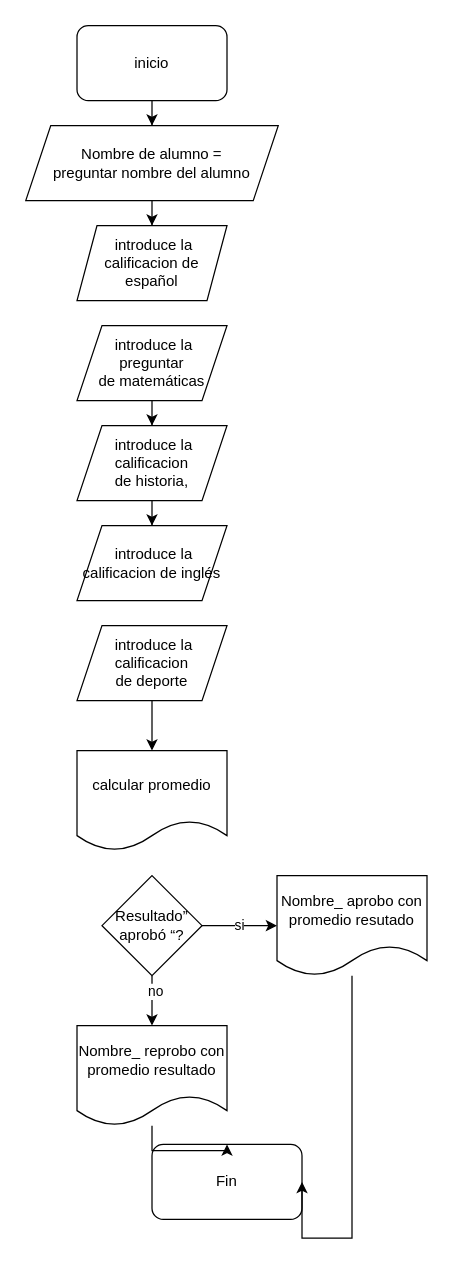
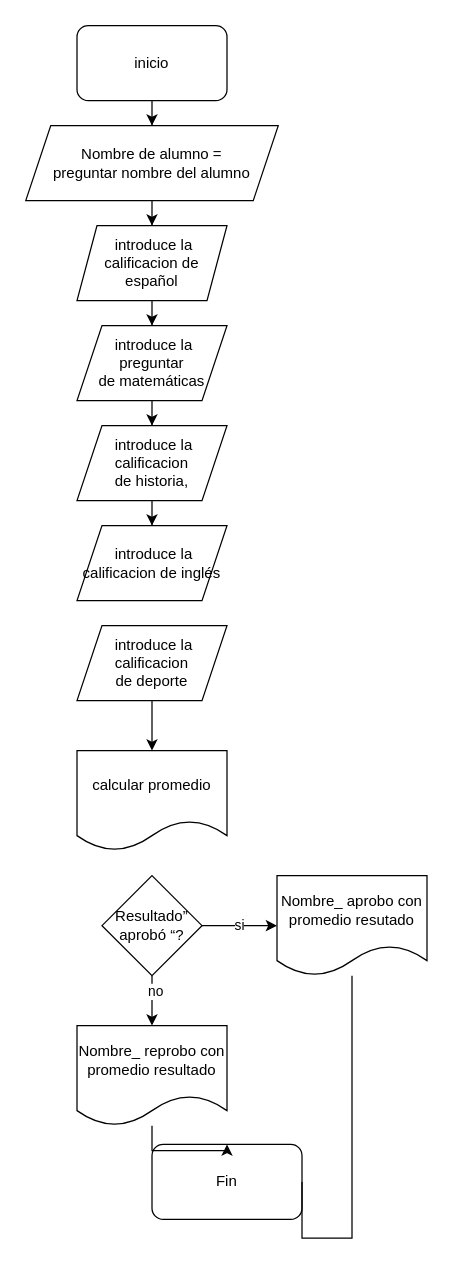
  <mxCell id="0" />
  <mxCell id="1" parent="0" />
  <mxCell id="2" value="" style="edgeStyle=orthogonalEdgeStyle;rounded=0;orthogonalLoop=1;jettySize=auto;html=1;" edge="1" parent="1" source="3" target="5"><mxGeometry relative="1" as="geometry" /></mxCell>
  <mxCell id="3" value="inicio" style="rounded=1;whiteSpace=wrap;html=1;" vertex="1" parent="1"><mxGeometry x="61" y="20" width="120" height="60" as="geometry" /></mxCell>
  <mxCell id="4" value="" style="edgeStyle=orthogonalEdgeStyle;rounded=0;orthogonalLoop=1;jettySize=auto;html=1;" edge="1" parent="1" source="5" target="8"><mxGeometry relative="1" as="geometry" /></mxCell>
  <mxCell id="5" value="Nombre de alumno = &lt;br&gt;preguntar nombre del alumno" style="shape=parallelogram;perimeter=parallelogramPerimeter;whiteSpace=wrap;html=1;fixedSize=1;" vertex="1" parent="1"><mxGeometry x="20" y="100" width="202" height="60" as="geometry" /></mxCell>
  <mxCell id="6" value="Fin" style="rounded=1;whiteSpace=wrap;html=1;" vertex="1" parent="1"><mxGeometry x="121" y="915" width="120" height="60" as="geometry" /></mxCell>
+ <mxCell id="7" value="" style="edgeStyle=orthogonalEdgeStyle;rounded=0;orthogonalLoop=1;jettySize=auto;html=1;" edge="1" parent="1" source="8" target="11"><mxGeometry relative="1" as="geometry" /></mxCell>
  <mxCell id="8" value="&amp;nbsp;introduce la calificacion de español" style="shape=parallelogram;perimeter=parallelogramPerimeter;whiteSpace=wrap;html=1;fixedSize=1;size=16;" vertex="1" parent="1"><mxGeometry x="61" y="180" width="120" height="60" as="geometry" /></mxCell>
  <mxCell id="9" value="calcular promedio" style="shape=document;whiteSpace=wrap;html=1;boundedLbl=1;" vertex="1" parent="1"><mxGeometry x="61" y="600" width="120" height="80" as="geometry" /></mxCell>
  <mxCell id="10" value="" style="edgeStyle=orthogonalEdgeStyle;rounded=0;orthogonalLoop=1;jettySize=auto;html=1;" edge="1" parent="1" source="11" target="13"><mxGeometry relative="1" as="geometry" /></mxCell>
  <mxCell id="11" value="&amp;nbsp;introduce la preguntar de&amp;nbsp;&lt;span style=&quot;background-color: initial;&quot;&gt;matemáticas&lt;br&gt;&lt;/span&gt;" style="shape=parallelogram;perimeter=parallelogramPerimeter;whiteSpace=wrap;html=1;fixedSize=1;" vertex="1" parent="1"><mxGeometry x="61" y="260" width="120" height="60" as="geometry" /></mxCell>
  <mxCell id="12" value="" style="edgeStyle=orthogonalEdgeStyle;rounded=0;orthogonalLoop=1;jettySize=auto;html=1;" edge="1" parent="1" source="13" target="14"><mxGeometry relative="1" as="geometry" /></mxCell>
  <mxCell id="13" value="&amp;nbsp;introduce la calificacion de&amp;nbsp;&lt;span style=&quot;background-color: initial;&quot;&gt;historia,&lt;br&gt;&lt;/span&gt;" style="shape=parallelogram;perimeter=parallelogramPerimeter;whiteSpace=wrap;html=1;fixedSize=1;" vertex="1" parent="1"><mxGeometry x="61" y="340" width="120" height="60" as="geometry" /></mxCell>
  <mxCell id="14" value="&amp;nbsp;introduce la calificacion de&amp;nbsp;inglés&lt;span style=&quot;background-color: initial;&quot;&gt;&lt;br&gt;&lt;/span&gt;" style="shape=parallelogram;perimeter=parallelogramPerimeter;whiteSpace=wrap;html=1;fixedSize=1;" vertex="1" parent="1"><mxGeometry x="61" y="420" width="120" height="60" as="geometry" /></mxCell>
  <mxCell id="15" value="" style="edgeStyle=orthogonalEdgeStyle;rounded=0;orthogonalLoop=1;jettySize=auto;html=1;" edge="1" parent="1" source="16" target="9"><mxGeometry relative="1" as="geometry" /></mxCell>
  <mxCell id="16" value="&amp;nbsp;introduce la calificacion de&amp;nbsp;deporte" style="shape=parallelogram;perimeter=parallelogramPerimeter;whiteSpace=wrap;html=1;fixedSize=1;" vertex="1" parent="1"><mxGeometry x="61" y="500" width="120" height="60" as="geometry" /></mxCell>
  <mxCell id="17" value="si" style="edgeStyle=orthogonalEdgeStyle;rounded=0;orthogonalLoop=1;jettySize=auto;html=1;" edge="1" parent="1" source="20" target="22"><mxGeometry relative="1" as="geometry" /></mxCell>
  <mxCell id="18" value="" style="edgeStyle=orthogonalEdgeStyle;rounded=0;orthogonalLoop=1;jettySize=auto;html=1;" edge="1" parent="1" source="20" target="24"><mxGeometry relative="1" as="geometry" /></mxCell>
  <mxCell id="19" value="no" style="edgeLabel;html=1;align=center;verticalAlign=middle;resizable=0;points=[];" vertex="1" connectable="0" parent="18"><mxGeometry x="-0.398" y="2" relative="1" as="geometry"><mxPoint as="offset" /></mxGeometry></mxCell>
  <mxCell id="20" value="Resultado” aprobó “?" style="rhombus;whiteSpace=wrap;html=1;" vertex="1" parent="1"><mxGeometry x="81" y="700" width="80" height="80" as="geometry" /></mxCell>
- <mxCell id="21" style="edgeStyle=orthogonalEdgeStyle;rounded=0;orthogonalLoop=1;jettySize=auto;html=1;entryX=1;entryY=0.5;entryDx=0;entryDy=0;" edge="1" parent="1" source="22" target="6"><mxGeometry relative="1" as="geometry"><Array as="points"><mxPoint x="281" y="990" /></Array></mxGeometry></mxCell>
+ <mxCell id="21" style="edgeStyle=orthogonalEdgeStyle;rounded=0;orthogonalLoop=1;jettySize=auto;html=1;entryX=1;entryY=0.5;entryDx=0;entryDy=0;endArrow=none;" edge="1" parent="1" source="22" target="6"><mxGeometry relative="1" as="geometry"><Array as="points"><mxPoint x="281" y="990" /></Array></mxGeometry></mxCell>
  <mxCell id="22" value="Nombre_ aprobo con promedio resutado" style="shape=document;whiteSpace=wrap;html=1;boundedLbl=1;" vertex="1" parent="1"><mxGeometry x="221" y="700" width="120" height="80" as="geometry" /></mxCell>
  <mxCell id="23" value="" style="edgeStyle=orthogonalEdgeStyle;rounded=0;orthogonalLoop=1;jettySize=auto;html=1;" edge="1" parent="1" source="24" target="6"><mxGeometry relative="1" as="geometry" /></mxCell>
  <mxCell id="24" value="Nombre_ reprobo con promedio resultado" style="shape=document;whiteSpace=wrap;html=1;boundedLbl=1;" vertex="1" parent="1"><mxGeometry x="61" y="820" width="120" height="80" as="geometry" /></mxCell>
